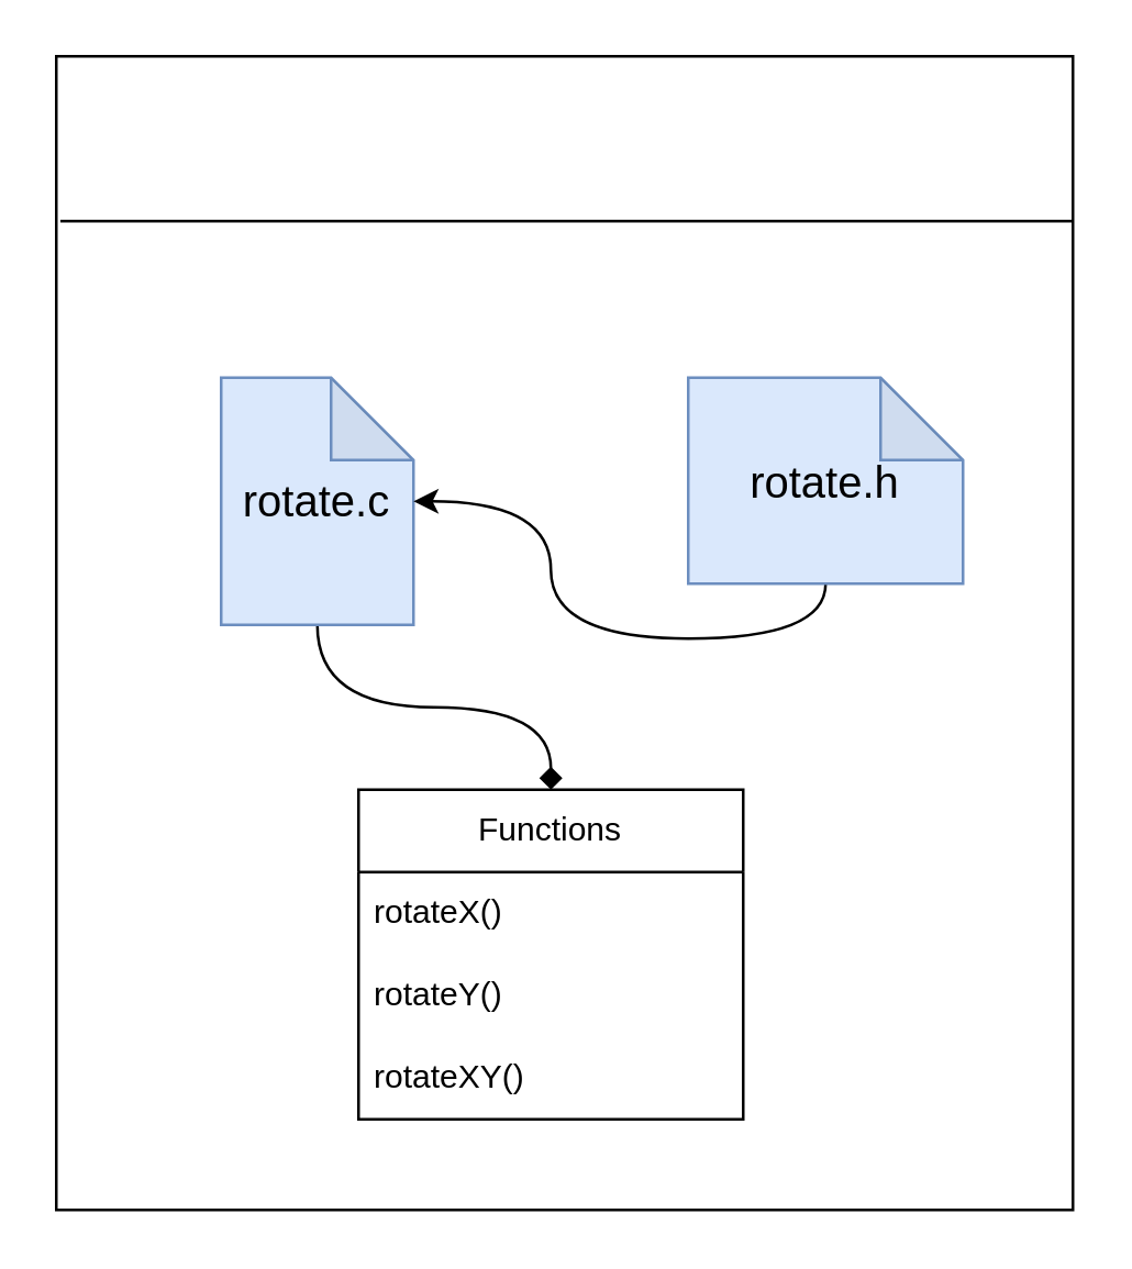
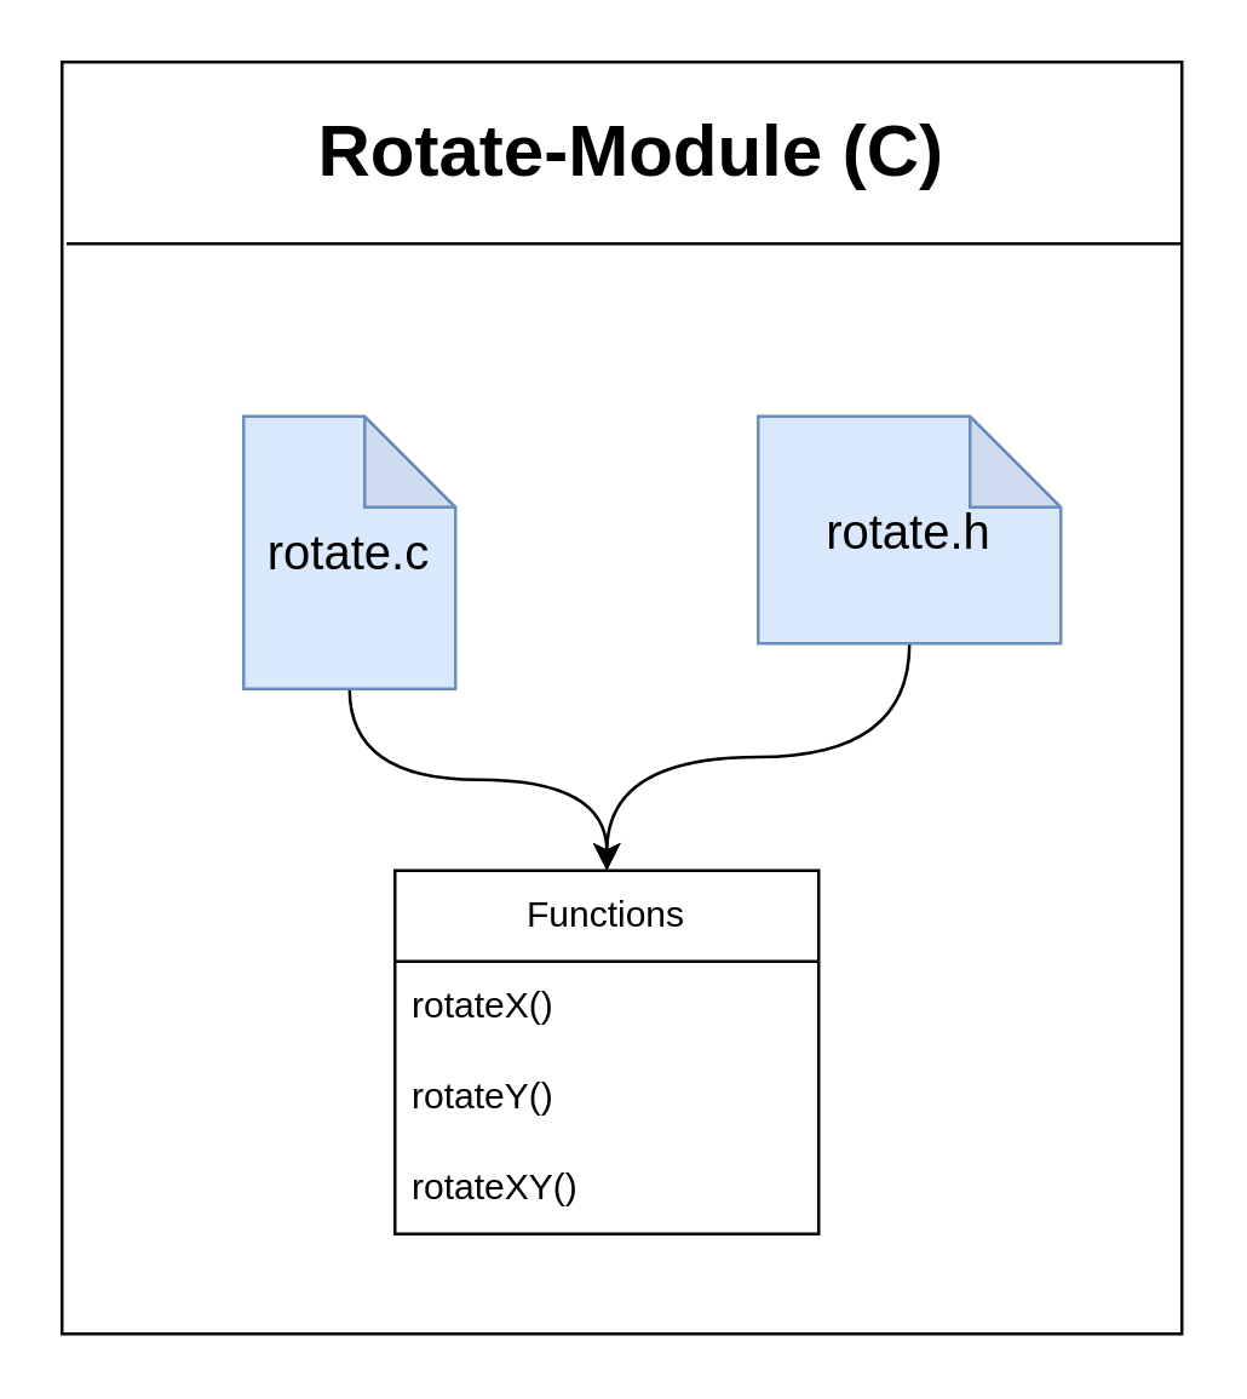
  <mxCell id="0" />
  <mxCell id="1" parent="0" />
- <mxCell id="2" style="edgeStyle=orthogonalEdgeStyle;rounded=0;orthogonalLoop=1;jettySize=auto;html=1;exitX=0.5;exitY=1;exitDx=0;exitDy=0;exitPerimeter=0;entryX=0.5;entryY=0;entryDx=0;entryDy=0;curved=1;endArrow=diamond;" edge="1" parent="1" source="3" target="10"><mxGeometry relative="1" as="geometry" /></mxCell>
+ <mxCell id="2" style="edgeStyle=orthogonalEdgeStyle;rounded=0;orthogonalLoop=1;jettySize=auto;html=1;exitX=0.5;exitY=1;exitDx=0;exitDy=0;exitPerimeter=0;entryX=0.5;entryY=0;entryDx=0;entryDy=0;curved=1;" edge="1" parent="1" source="3" target="10"><mxGeometry relative="1" as="geometry" /></mxCell>
  <mxCell id="3" value="&lt;font style=&quot;font-size: 16px;&quot;&gt;rotate.c&lt;/font&gt;" style="shape=note;whiteSpace=wrap;html=1;backgroundOutline=1;darkOpacity=0.05;fillColor=#dae8fc;strokeColor=#6c8ebf;" vertex="1" parent="1"><mxGeometry x="80" y="137" width="70" height="90" as="geometry" /></mxCell>
- <mxCell id="4" style="edgeStyle=orthogonalEdgeStyle;rounded=0;orthogonalLoop=1;jettySize=auto;html=1;exitX=0.5;exitY=1;exitDx=0;exitDy=0;exitPerimeter=0;curved=1;" edge="1" parent="1" source="5" target="3"><mxGeometry relative="1" as="geometry" /></mxCell>
+ <mxCell id="4" style="edgeStyle=orthogonalEdgeStyle;rounded=0;orthogonalLoop=1;jettySize=auto;html=1;exitX=0.5;exitY=1;exitDx=0;exitDy=0;exitPerimeter=0;entryX=0.5;entryY=0;entryDx=0;entryDy=0;curved=1;" edge="1" parent="1" source="5" target="10"><mxGeometry relative="1" as="geometry" /></mxCell>
  <mxCell id="5" value="&lt;font style=&quot;font-size: 16px;&quot;&gt;rotate.h&lt;/font&gt;" style="shape=note;whiteSpace=wrap;html=1;backgroundOutline=1;darkOpacity=0.05;fillColor=#dae8fc;strokeColor=#6c8ebf;" vertex="1" parent="1"><mxGeometry x="250" y="137" width="100" height="75" as="geometry" /></mxCell>
  <mxCell id="6" value="" style="rounded=0;whiteSpace=wrap;html=1;fillColor=none;" vertex="1" parent="1"><mxGeometry x="20" y="20" width="370" height="420" as="geometry" /></mxCell>
  <mxCell id="7" style="edgeStyle=orthogonalEdgeStyle;rounded=0;orthogonalLoop=1;jettySize=auto;html=1;exitX=0.5;exitY=1;exitDx=0;exitDy=0;" edge="1" parent="1" source="6" target="6"><mxGeometry relative="1" as="geometry" /></mxCell>
+ <mxCell id="8" value="&lt;h1&gt;Rotate-Module (C)&lt;/h1&gt;" style="text;html=1;strokeColor=none;fillColor=none;spacing=5;spacingTop=-20;whiteSpace=wrap;overflow=hidden;rounded=0;" vertex="1" parent="1"><mxGeometry x="100" y="30" width="240" height="40" as="geometry" /></mxCell>
  <mxCell id="9" value="" style="endArrow=none;html=1;rounded=0;entryX=0.996;entryY=0.14;entryDx=0;entryDy=0;entryPerimeter=0;" edge="1" parent="1"><mxGeometry width="50" height="50" relative="1" as="geometry"><mxPoint x="21.48" y="80" as="sourcePoint" /><mxPoint x="390" y="80" as="targetPoint" /></mxGeometry></mxCell>
  <mxCell id="10" value="Functions" style="swimlane;fontStyle=0;childLayout=stackLayout;horizontal=1;startSize=30;horizontalStack=0;resizeParent=1;resizeParentMax=0;resizeLast=0;collapsible=1;marginBottom=0;whiteSpace=wrap;html=1;" vertex="1" parent="1"><mxGeometry x="130" y="287" width="140" height="120" as="geometry" /></mxCell>
  <mxCell id="11" value="rotateX()" style="text;strokeColor=none;fillColor=none;align=left;verticalAlign=middle;spacingLeft=4;spacingRight=4;overflow=hidden;points=[[0,0.5],[1,0.5]];portConstraint=eastwest;rotatable=0;whiteSpace=wrap;html=1;" vertex="1" parent="10"><mxGeometry y="30" width="140" height="30" as="geometry" /></mxCell>
  <mxCell id="12" value="rotateY()" style="text;strokeColor=none;fillColor=none;align=left;verticalAlign=middle;spacingLeft=4;spacingRight=4;overflow=hidden;points=[[0,0.5],[1,0.5]];portConstraint=eastwest;rotatable=0;whiteSpace=wrap;html=1;" vertex="1" parent="10"><mxGeometry y="60" width="140" height="30" as="geometry" /></mxCell>
  <mxCell id="13" value="rotateXY()" style="text;strokeColor=none;fillColor=none;align=left;verticalAlign=middle;spacingLeft=4;spacingRight=4;overflow=hidden;points=[[0,0.5],[1,0.5]];portConstraint=eastwest;rotatable=0;whiteSpace=wrap;html=1;" vertex="1" parent="10"><mxGeometry y="90" width="140" height="30" as="geometry" /></mxCell>
  <mxCell id="14" style="edgeStyle=orthogonalEdgeStyle;rounded=0;orthogonalLoop=1;jettySize=auto;html=1;exitX=0.5;exitY=1;exitDx=0;exitDy=0;" edge="1" parent="1" source="6" target="6"><mxGeometry relative="1" as="geometry" /></mxCell>
